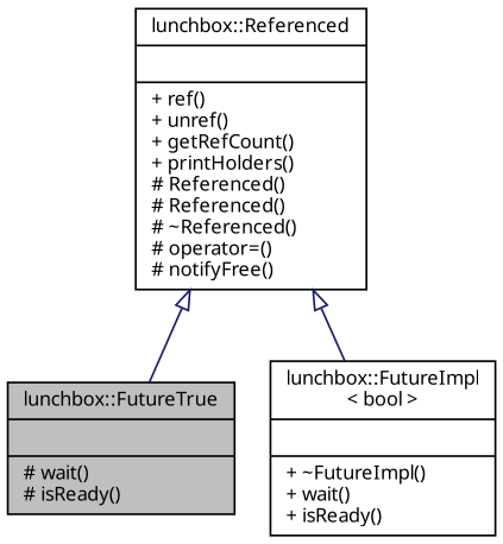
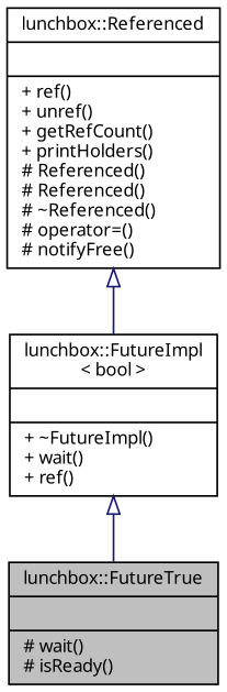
  digraph {
    node [color=black fillcolor=white fontname=Sans fontsize=10 shape=record style=filled]
    edge [arrowtail=onormal color=midnightblue dir=back fontname=Sans fontsize=10 labelfontname=Sans labelfontsize=10 style=solid]
    n1 [fillcolor=grey75 fontcolor=black height=0.2 label="{lunchbox::FutureTrue\n||# wait()\l# isReady()\l}" width=0.4]
-   n2 [height=0.2 label="{lunchbox::FutureImpl\l\< bool \>\n||+ ~FutureImpl()\l+ wait()\l+ isReady()\l}" width=0.4]
+   n2 [height=0.2 label="{lunchbox::FutureImpl\l\< bool \>\n||+ ~FutureImpl()\l+ wait()\l+ ref()\l}" width=0.4]
    n3 [height=0.2 label="{lunchbox::Referenced\n||+ ref()\l+ unref()\l+ getRefCount()\l+ printHolders()\l# Referenced()\l# Referenced()\l# ~Referenced()\l# operator=()\l# notifyFree()\l}" width=0.4]
-   n3 -> n1
+   n2 -> n1
    n3 -> n2
  }
